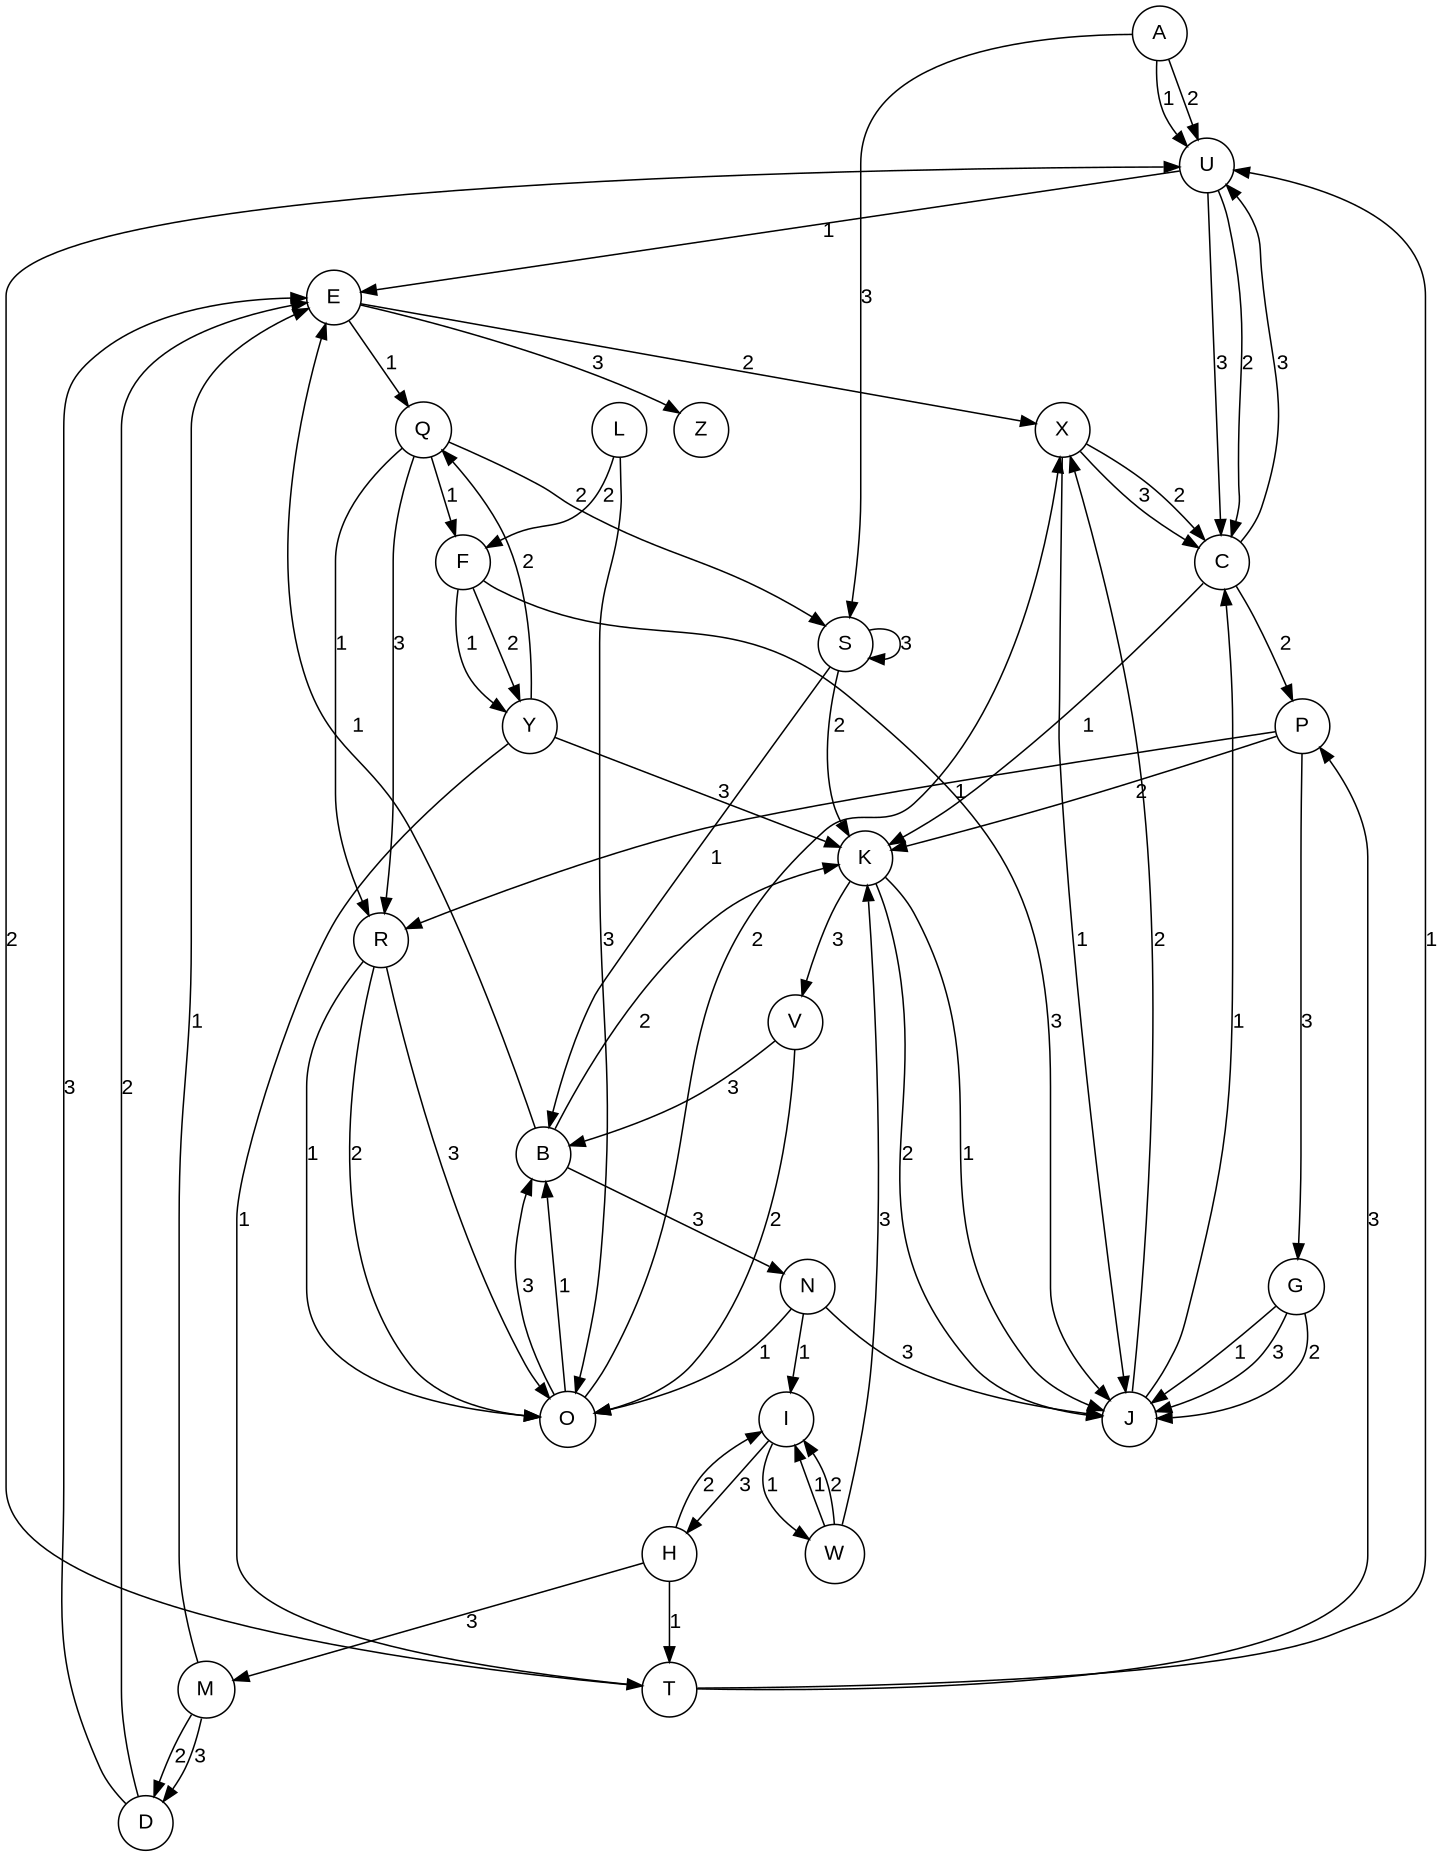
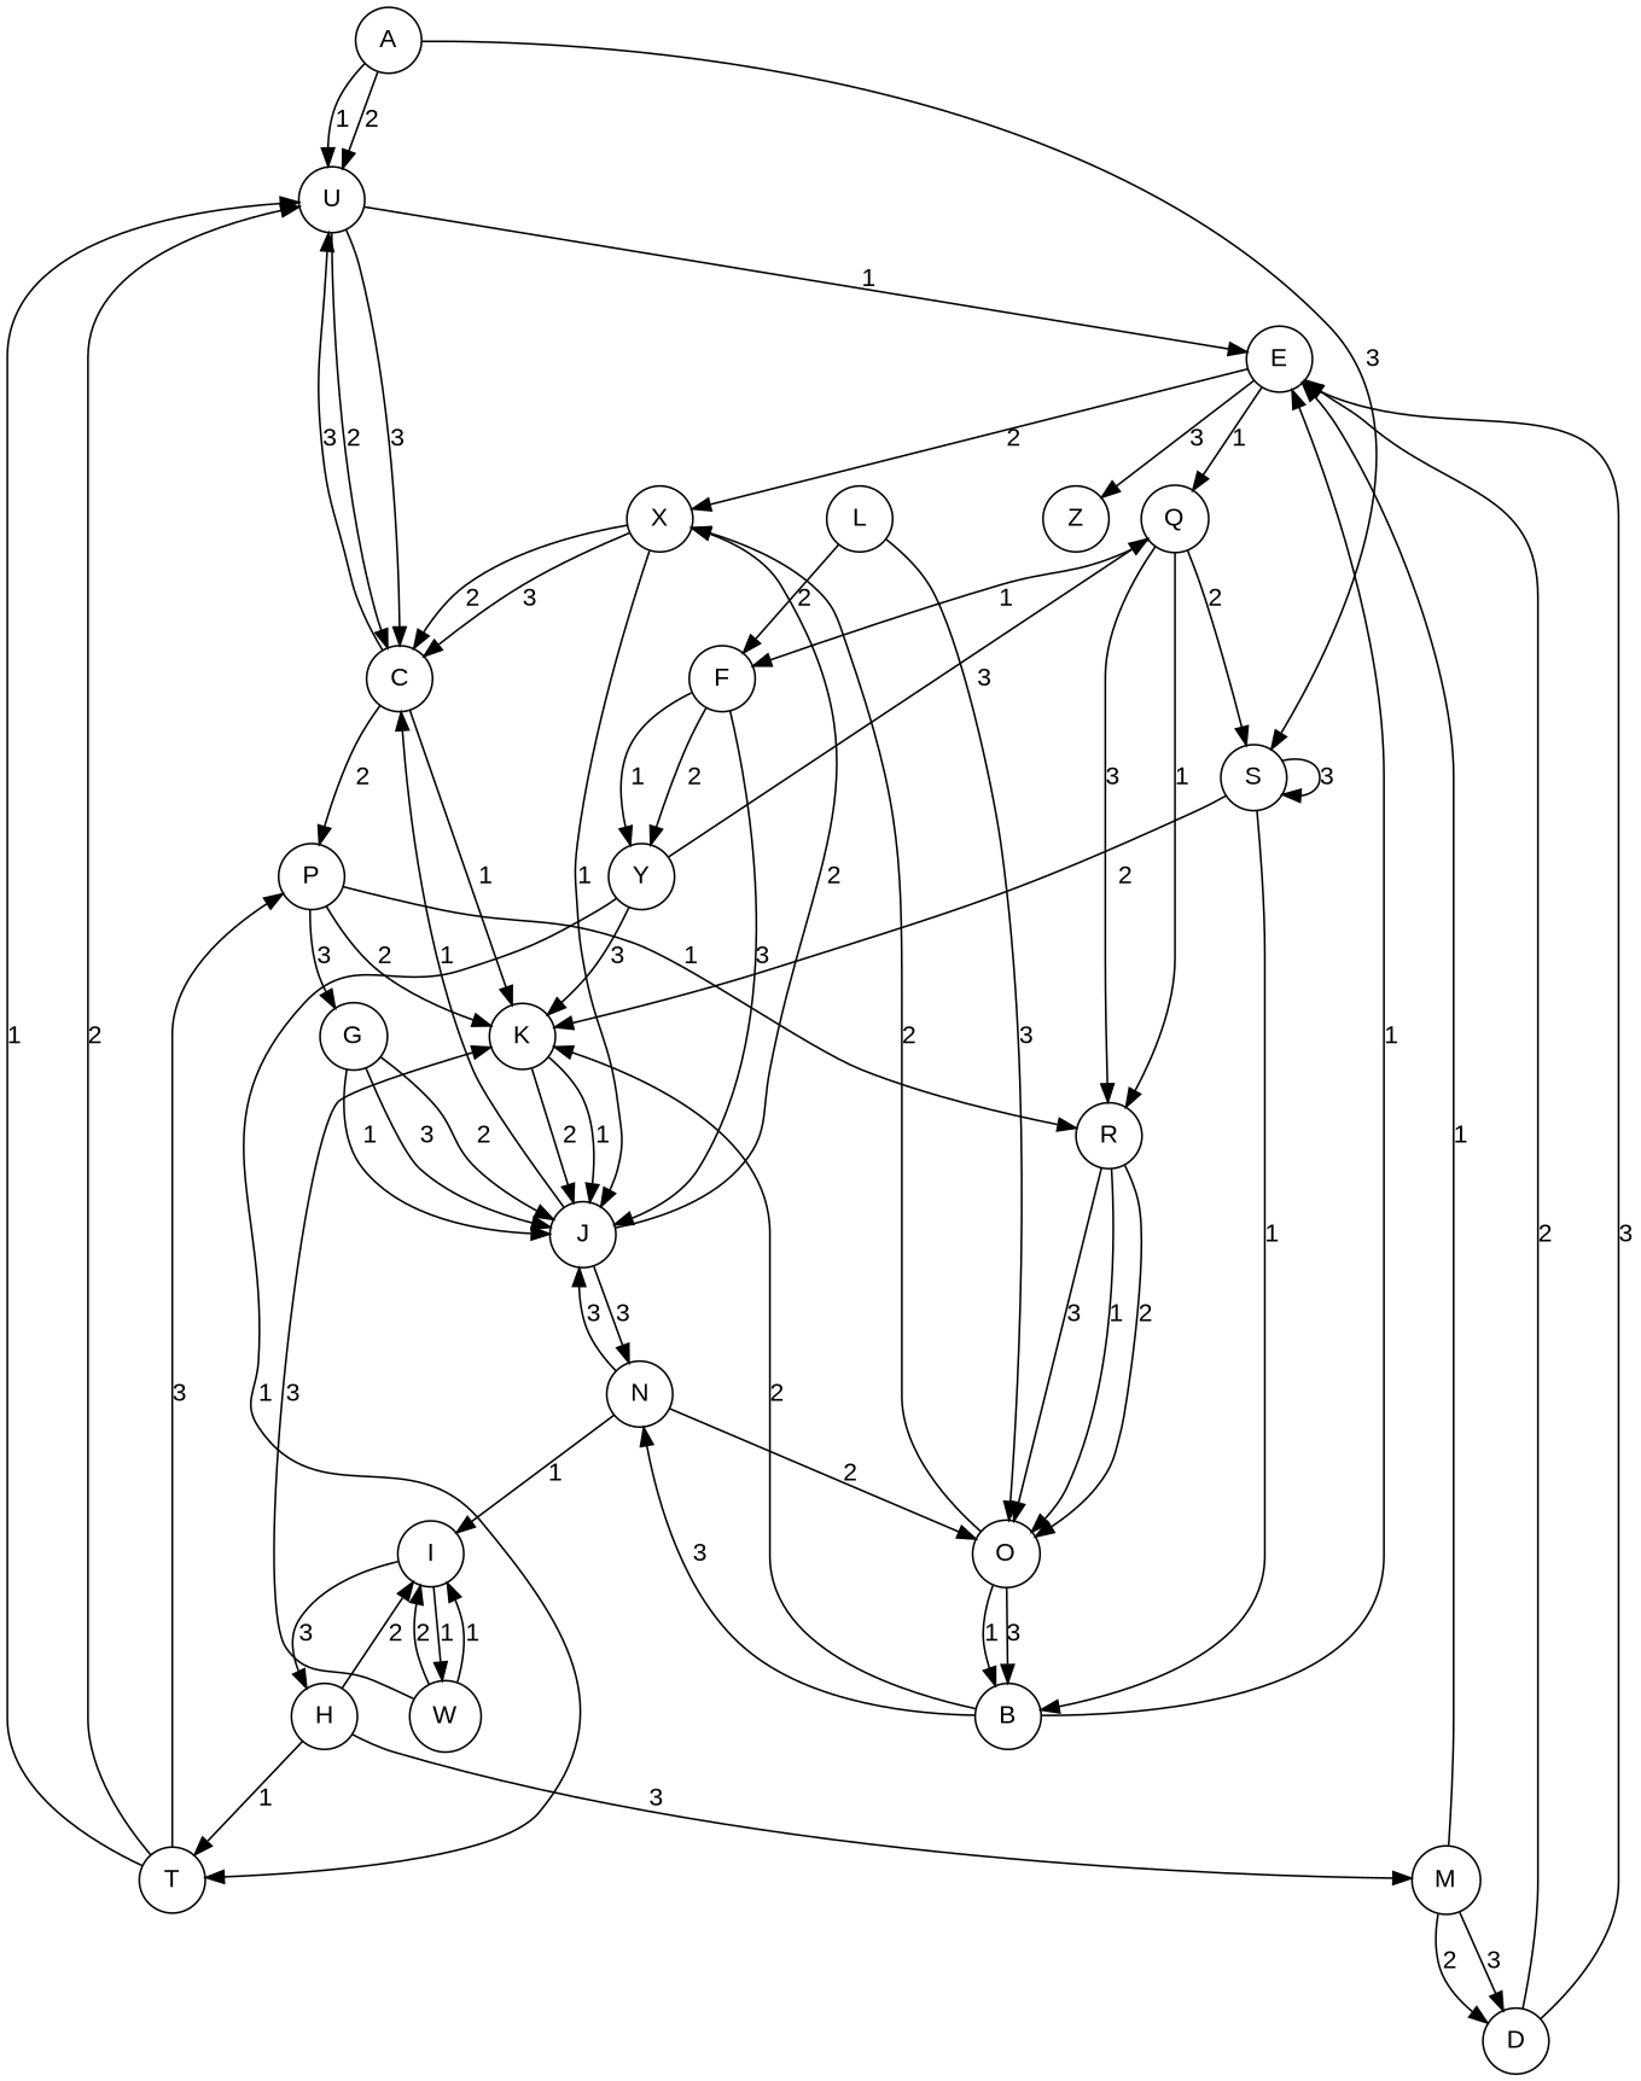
  digraph {
    fontname="Liberation Sans"
    rankdir=TB
    node [fontname="Liberation Sans" shape=circle]
    edge [fontname="Liberation Sans"]
    A
    U
    S
    E
    C
    K
    B
    X
    Z
    Q
    P
    J
-   V
    N
    R
    F
    G
    O
    I
    Y
    T
    H
    W
    M
    D
    L
    A -> U [label=2]
    A -> U [label=1]
    A -> S [label=3]
    U -> E [label=1]
    U -> C [label=2]
    U -> C [label=3]
    S -> S [label=3]
    S -> K [label=2]
    S -> B [label=1]
    E -> X [label=2]
    E -> Z [label=3]
    E -> Q [label=1]
    C -> U [label=3]
    C -> K [label=1]
    C -> P [label=2]
    K -> J [label=2]
    K -> J [label=1]
-   K -> V [label=3]
    B -> E [label=1]
    B -> K [label=2]
    B -> N [label=3]
    X -> C [label=2]
    X -> C [label=3]
    X -> J [label=1]
    Q -> S [label=2]
    Q -> R [label=1]
    Q -> R [label=3]
    Q -> F [label=1]
    P -> K [label=2]
    P -> R [label=1]
    P -> G [label=3]
    J -> C [label=1]
    J -> X [label=2]
-   V -> B [label=3]
-   V -> O [label=2]
+   J -> N [label=3]
    N -> J [label=3]
-   N -> O [label=1]
+   N -> O [label=2]
    N -> I [label=1]
    R -> O [label=1]
    R -> O [label=2]
    R -> O [label=3]
    F -> J [label=3]
    F -> Y [label=1]
    F -> Y [label=2]
    G -> J [label=2]
    G -> J [label=1]
    G -> J [label=3]
    O -> B [label=3]
    O -> B [label=1]
    O -> X [label=2]
    I -> H [label=3]
    I -> W [label=1]
    Y -> K [label=3]
-   Y -> Q [label=2]
+   Y -> Q [label=3]
    Y -> T [label=1]
    T -> U [label=1]
    T -> U [label=2]
    T -> P [label=3]
    H -> I [label=2]
    H -> T [label=1]
    H -> M [label=3]
    W -> K [label=3]
    W -> I [label=1]
    W -> I [label=2]
    M -> E [label=1]
    M -> D [label=2]
    M -> D [label=3]
    D -> E [label=3]
    D -> E [label=2]
    L -> F [label=2]
    L -> O [label=3]
  }
